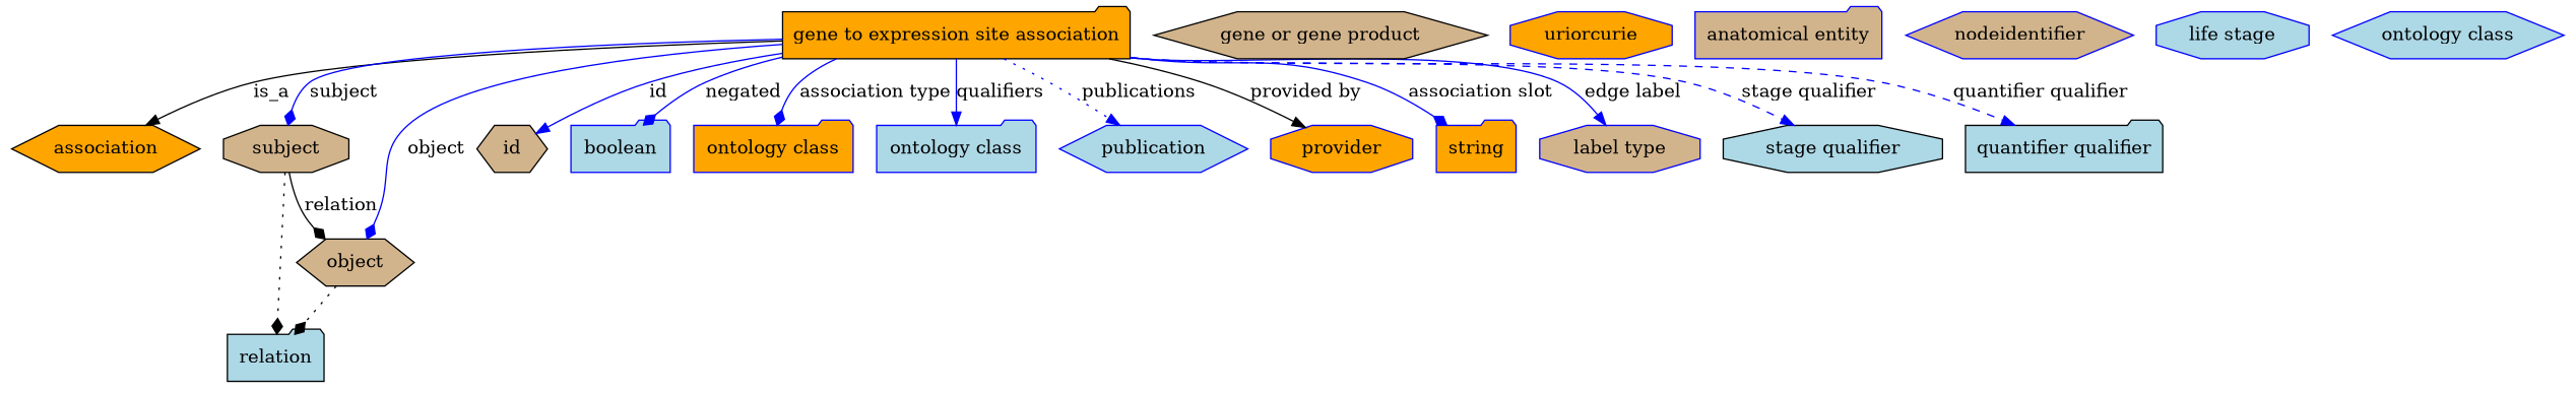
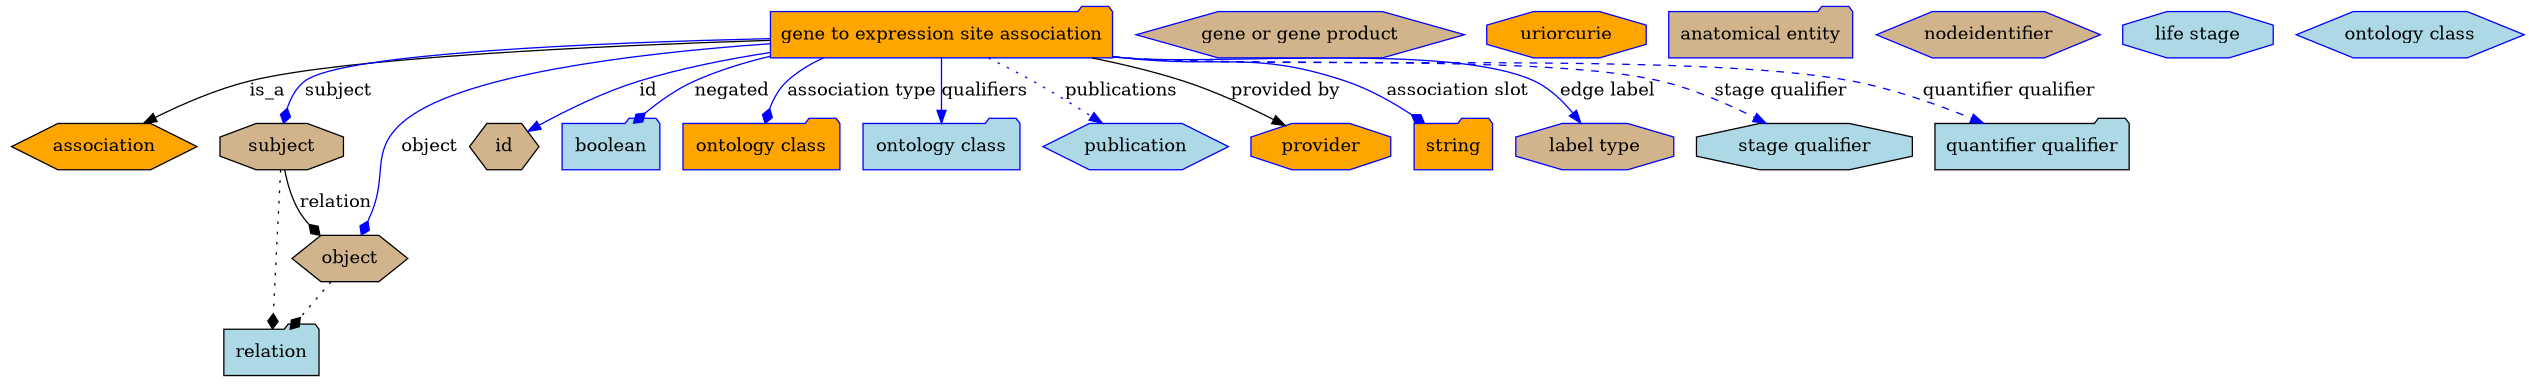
  digraph {
    node [fillcolor=lightblue shape=folder style=filled color=blue]
    edge [arrowhead=normal color=blue style=solid]
-   n1 [fillcolor=orange height=0.5 label="gene to expression site association" width=3.6645 color=""]
+   n1 [fillcolor=orange height=0.5 label="gene to expression site association" width=3.6645]
    association [fillcolor=orange height=0.5 shape=hexagon width=1.3723 color=""]
    subject [fillcolor=tan height=0.5 shape=octagon width=0.97656 color=""]
    object [fillcolor=tan height=0.5 shape=hexagon width=0.88096 color=""]
    id [fillcolor=tan height=0.5 shape=hexagon width=0.75 color=""]
    n6 [height=0.5 label=boolean width=1.0584]
    n7 [fillcolor=orange height=0.5 label="ontology class" width=1.6931]
    n8 [height=0.5 label="ontology class" width=1.6931]
    n9 [height=0.5 label=publication shape=hexagon width=1.3859]
    n10 [fillcolor=orange height=0.5 label=provider shape=octagon width=1.1129]
    n11 [fillcolor=orange height=0.5 label=string width=0.8403]
    n12 [fillcolor=tan height=0.5 label="label type" shape=octagon width=1.2425]
    "stage qualifier" [height=0.5 shape=octagon width=1.6655 color=""]
    "quantifier qualifier" [height=0.5 width=2.1023 color=""]
    relation [height=0.5 width=1.031 color=""]
-   n16 [color=black fillcolor=tan height=0.5 label="gene or gene product" shape=hexagon width=2.3474]
+   n16 [fillcolor=tan height=0.5 label="gene or gene product" shape=hexagon width=2.3474]
    n17 [fillcolor=orange height=0.5 label=uriorcurie shape=octagon width=1.2492]
    n18 [fillcolor=tan height=0.5 label="anatomical entity" width=1.9792]
    n19 [fillcolor=tan height=0.5 label=nodeidentifier shape=hexagon width=1.6451]
    n20 [height=0.5 label="life stage" shape=octagon width=1.1742]
    n21 [height=0.5 label="ontology class" shape=hexagon width=1.6931]
    n1 -> association [label=is_a color="" style=""]
    n1 -> subject [arrowhead=diamond label=subject]
    n1 -> object [arrowhead=diamond label=object]
    n1 -> id [label=id]
    n1 -> n6 [arrowhead=diamond label=negated]
    n1 -> n7 [arrowhead=diamond label="association type"]
    n1 -> n8 [label=qualifiers]
    n1 -> n9 [label=publications style=dotted]
    n1 -> n10 [color=black label="provided by"]
    n1 -> n11 [arrowhead=diamond label="association slot"]
    n1 -> n12 [label="edge label"]
    n1 -> "stage qualifier" [label="stage qualifier" style=dashed]
    n1 -> "quantifier qualifier" [label="quantifier qualifier" style=dashed]
    subject -> object [arrowhead=diamond label=relation color="" style=""]
    subject -> relation [arrowhead=diamond style=dotted color=""]
    object -> relation [arrowhead=diamond style=dotted color=""]
  }
